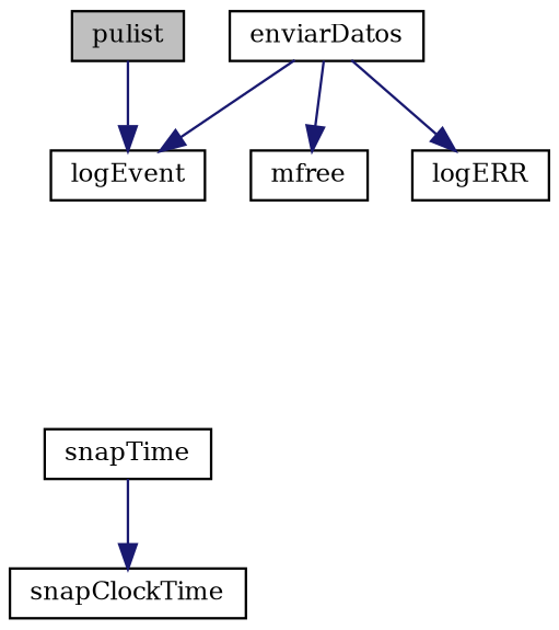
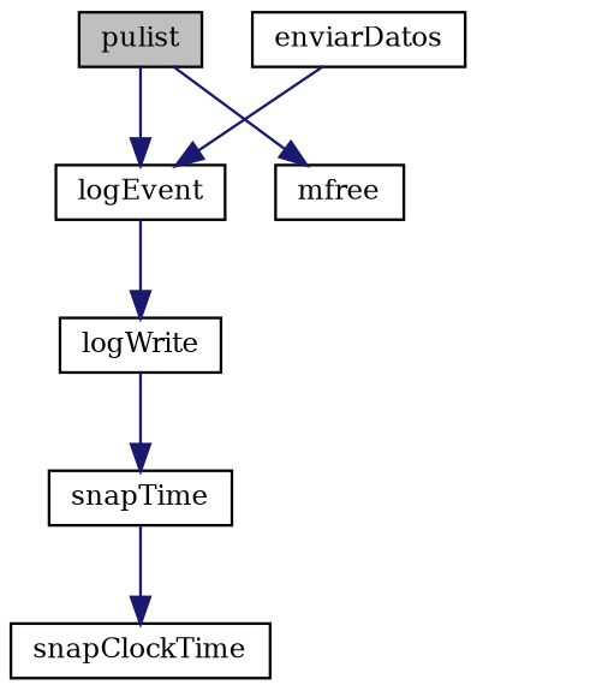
  digraph {
    fontname="DejaVu Serif"
    rankdir=TB
    node [color=black fillcolor=white fontname="DejaVu Serif" fontsize=10 shape=record style=filled]
    edge [color=midnightblue fontname="DejaVu Serif" fontsize=10 labelfontname=Helvetica labelfontsize=10 style=solid]
    n1 [fillcolor=grey75 fontcolor=black height=0.2 label=pulist width=0.4]
    n2 [height=0.2 label=mfree width=0.4]
    n3 [height=0.2 label=logEvent width=0.4]
    n4 [height=0.2 label=enviarDatos width=0.4]
-   n5 [height=0.2 label=logERR width=0.4]
+   n6 [height=0.2 label=logWrite width=0.4]
    n7 [height=0.2 label=snapTime width=0.4]
    n8 [height=0.2 label=snapClockTime width=0.4]
-   n4 -> n2
+   n1 -> n2
    n1 -> n3
+   n3 -> n6
    n4 -> n3
-   n4 -> n5
+   n6 -> n7
    n7 -> n8
  }
